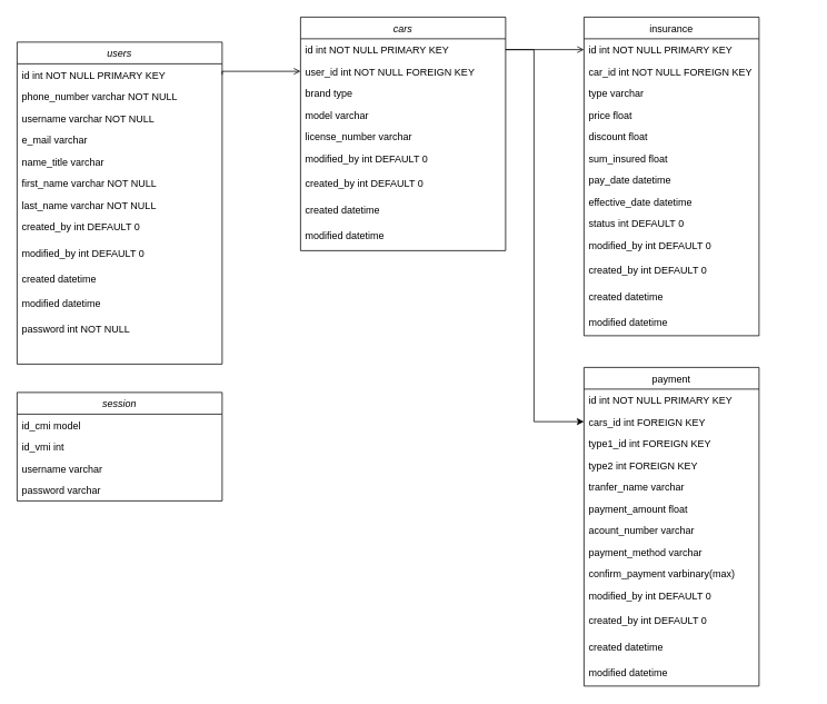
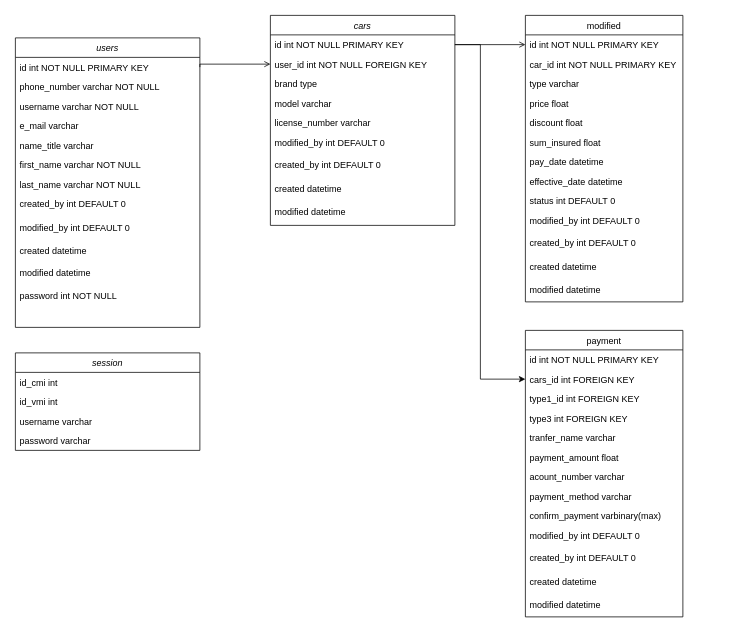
  <mxCell id="0" />
  <mxCell id="1" parent="0" />
  <mxCell id="2" value="users" style="swimlane;fontStyle=2;align=center;verticalAlign=top;childLayout=stackLayout;horizontal=1;startSize=26;horizontalStack=0;resizeParent=1;resizeLast=0;collapsible=1;marginBottom=0;rounded=0;shadow=0;strokeWidth=1;" parent="1" vertex="1"><mxGeometry x="20" y="50" width="246" height="386" as="geometry"><mxRectangle x="230" y="140" width="160" height="26" as="alternateBounds" /></mxGeometry></mxCell>
  <mxCell id="3" value="id int NOT NULL PRIMARY KEY&#10; " style="text;align=left;verticalAlign=top;spacingLeft=4;spacingRight=4;overflow=hidden;rotatable=0;points=[[0,0.5],[1,0.5]];portConstraint=eastwest;" parent="2" vertex="1"><mxGeometry y="26" width="246" height="26" as="geometry" /></mxCell>
  <mxCell id="4" value="phone_number varchar NOT NULL" style="text;align=left;verticalAlign=top;spacingLeft=4;spacingRight=4;overflow=hidden;rotatable=0;points=[[0,0.5],[1,0.5]];portConstraint=eastwest;rounded=0;shadow=0;html=0;" parent="2" vertex="1"><mxGeometry y="52" width="246" height="26" as="geometry" /></mxCell>
  <mxCell id="5" value="username varchar NOT NULL" style="text;align=left;verticalAlign=top;spacingLeft=4;spacingRight=4;overflow=hidden;rotatable=0;points=[[0,0.5],[1,0.5]];portConstraint=eastwest;rounded=0;shadow=0;html=0;" parent="2" vertex="1"><mxGeometry y="78" width="246" height="26" as="geometry" /></mxCell>
  <mxCell id="6" value="e_mail varchar " style="text;align=left;verticalAlign=top;spacingLeft=4;spacingRight=4;overflow=hidden;rotatable=0;points=[[0,0.5],[1,0.5]];portConstraint=eastwest;rounded=0;shadow=0;html=0;" parent="2" vertex="1"><mxGeometry y="104" width="246" height="26" as="geometry" /></mxCell>
  <mxCell id="7" value="name_title varchar " style="text;align=left;verticalAlign=top;spacingLeft=4;spacingRight=4;overflow=hidden;rotatable=0;points=[[0,0.5],[1,0.5]];portConstraint=eastwest;rounded=0;shadow=0;html=0;" parent="2" vertex="1"><mxGeometry y="130" width="246" height="26" as="geometry" /></mxCell>
  <mxCell id="8" value="first_name varchar NOT NULL" style="text;align=left;verticalAlign=top;spacingLeft=4;spacingRight=4;overflow=hidden;rotatable=0;points=[[0,0.5],[1,0.5]];portConstraint=eastwest;rounded=0;shadow=0;html=0;" parent="2" vertex="1"><mxGeometry y="156" width="246" height="26" as="geometry" /></mxCell>
  <mxCell id="9" value="last_name varchar NOT NULL" style="text;align=left;verticalAlign=top;spacingLeft=4;spacingRight=4;overflow=hidden;rotatable=0;points=[[0,0.5],[1,0.5]];portConstraint=eastwest;rounded=0;shadow=0;html=0;" parent="2" vertex="1"><mxGeometry y="182" width="246" height="26" as="geometry" /></mxCell>
  <mxCell id="10" value="created_by int DEFAULT 0" style="text;align=left;verticalAlign=top;spacingLeft=4;spacingRight=4;overflow=hidden;rotatable=0;points=[[0,0.5],[1,0.5]];portConstraint=eastwest;rounded=0;shadow=0;html=0;" parent="2" vertex="1"><mxGeometry y="208" width="246" height="32" as="geometry" /></mxCell>
  <mxCell id="11" value="modified_by int DEFAULT 0" style="text;align=left;verticalAlign=top;spacingLeft=4;spacingRight=4;overflow=hidden;rotatable=0;points=[[0,0.5],[1,0.5]];portConstraint=eastwest;rounded=0;shadow=0;html=0;" parent="2" vertex="1"><mxGeometry y="240" width="246" height="30" as="geometry" /></mxCell>
  <mxCell id="12" value="created datetime " style="text;align=left;verticalAlign=top;spacingLeft=4;spacingRight=4;overflow=hidden;rotatable=0;points=[[0,0.5],[1,0.5]];portConstraint=eastwest;rounded=0;shadow=0;html=0;" parent="2" vertex="1"><mxGeometry y="270" width="246" height="30" as="geometry" /></mxCell>
  <mxCell id="13" value="modified datetime" style="text;align=left;verticalAlign=top;spacingLeft=4;spacingRight=4;overflow=hidden;rotatable=0;points=[[0,0.5],[1,0.5]];portConstraint=eastwest;rounded=0;shadow=0;html=0;" parent="2" vertex="1"><mxGeometry y="300" width="246" height="30" as="geometry" /></mxCell>
  <mxCell id="14" value="password int NOT NULL" style="text;align=left;verticalAlign=top;spacingLeft=4;spacingRight=4;overflow=hidden;rotatable=0;points=[[0,0.5],[1,0.5]];portConstraint=eastwest;rounded=0;shadow=0;html=0;" parent="2" vertex="1"><mxGeometry y="330" width="246" height="26" as="geometry" /></mxCell>
- <mxCell id="15" value="insurance" style="swimlane;fontStyle=0;align=center;verticalAlign=top;childLayout=stackLayout;horizontal=1;startSize=26;horizontalStack=0;resizeParent=1;resizeLast=0;collapsible=1;marginBottom=0;rounded=0;shadow=0;strokeWidth=1;" parent="1" vertex="1"><mxGeometry x="700" y="20" width="210" height="382" as="geometry"><mxRectangle x="550" y="140" width="160" height="26" as="alternateBounds" /></mxGeometry></mxCell>
+ <mxCell id="15" value="modified" style="swimlane;fontStyle=0;align=center;verticalAlign=top;childLayout=stackLayout;horizontal=1;startSize=26;horizontalStack=0;resizeParent=1;resizeLast=0;collapsible=1;marginBottom=0;rounded=0;shadow=0;strokeWidth=1;" parent="1" vertex="1"><mxGeometry x="700" y="20" width="210" height="382" as="geometry"><mxRectangle x="550" y="140" width="160" height="26" as="alternateBounds" /></mxGeometry></mxCell>
  <mxCell id="16" value="id int NOT NULL PRIMARY KEY" style="text;align=left;verticalAlign=top;spacingLeft=4;spacingRight=4;overflow=hidden;rotatable=0;points=[[0,0.5],[1,0.5]];portConstraint=eastwest;" parent="15" vertex="1"><mxGeometry y="26" width="210" height="26" as="geometry" /></mxCell>
- <mxCell id="17" value="car_id int NOT NULL FOREIGN KEY" style="text;align=left;verticalAlign=top;spacingLeft=4;spacingRight=4;overflow=hidden;rotatable=0;points=[[0,0.5],[1,0.5]];portConstraint=eastwest;" parent="15" vertex="1"><mxGeometry y="52" width="210" height="26" as="geometry" /></mxCell>
+ <mxCell id="17" value="car_id int NOT NULL PRIMARY KEY" style="text;align=left;verticalAlign=top;spacingLeft=4;spacingRight=4;overflow=hidden;rotatable=0;points=[[0,0.5],[1,0.5]];portConstraint=eastwest;" parent="15" vertex="1"><mxGeometry y="52" width="210" height="26" as="geometry" /></mxCell>
  <mxCell id="18" value="type varchar " style="text;align=left;verticalAlign=top;spacingLeft=4;spacingRight=4;overflow=hidden;rotatable=0;points=[[0,0.5],[1,0.5]];portConstraint=eastwest;rounded=0;shadow=0;html=0;" parent="15" vertex="1"><mxGeometry y="78" width="210" height="26" as="geometry" /></mxCell>
  <mxCell id="19" value="price float " style="text;align=left;verticalAlign=top;spacingLeft=4;spacingRight=4;overflow=hidden;rotatable=0;points=[[0,0.5],[1,0.5]];portConstraint=eastwest;rounded=0;shadow=0;html=0;" parent="15" vertex="1"><mxGeometry y="104" width="210" height="26" as="geometry" /></mxCell>
  <mxCell id="20" value="discount float " style="text;align=left;verticalAlign=top;spacingLeft=4;spacingRight=4;overflow=hidden;rotatable=0;points=[[0,0.5],[1,0.5]];portConstraint=eastwest;rounded=0;shadow=0;html=0;" parent="15" vertex="1"><mxGeometry y="130" width="210" height="26" as="geometry" /></mxCell>
  <mxCell id="21" value="sum_insured float " style="text;align=left;verticalAlign=top;spacingLeft=4;spacingRight=4;overflow=hidden;rotatable=0;points=[[0,0.5],[1,0.5]];portConstraint=eastwest;rounded=0;shadow=0;html=0;" parent="15" vertex="1"><mxGeometry y="156" width="210" height="26" as="geometry" /></mxCell>
  <mxCell id="22" value="pay_date datetime" style="text;align=left;verticalAlign=top;spacingLeft=4;spacingRight=4;overflow=hidden;rotatable=0;points=[[0,0.5],[1,0.5]];portConstraint=eastwest;rounded=0;shadow=0;html=0;" parent="15" vertex="1"><mxGeometry y="182" width="210" height="26" as="geometry" /></mxCell>
  <mxCell id="23" value="effective_date datetime" style="text;align=left;verticalAlign=top;spacingLeft=4;spacingRight=4;overflow=hidden;rotatable=0;points=[[0,0.5],[1,0.5]];portConstraint=eastwest;rounded=0;shadow=0;html=0;" parent="15" vertex="1"><mxGeometry y="208" width="210" height="26" as="geometry" /></mxCell>
  <mxCell id="24" value="status int DEFAULT 0" style="text;align=left;verticalAlign=top;spacingLeft=4;spacingRight=4;overflow=hidden;rotatable=0;points=[[0,0.5],[1,0.5]];portConstraint=eastwest;rounded=0;shadow=0;html=0;" parent="15" vertex="1"><mxGeometry y="234" width="210" height="26" as="geometry" /></mxCell>
  <mxCell id="25" value="modified_by int DEFAULT 0" style="text;align=left;verticalAlign=top;spacingLeft=4;spacingRight=4;overflow=hidden;rotatable=0;points=[[0,0.5],[1,0.5]];portConstraint=eastwest;rounded=0;shadow=0;html=0;" parent="15" vertex="1"><mxGeometry y="260" width="210" height="30" as="geometry" /></mxCell>
  <mxCell id="26" value="created_by int DEFAULT 0" style="text;align=left;verticalAlign=top;spacingLeft=4;spacingRight=4;overflow=hidden;rotatable=0;points=[[0,0.5],[1,0.5]];portConstraint=eastwest;rounded=0;shadow=0;html=0;" parent="15" vertex="1"><mxGeometry y="290" width="210" height="32" as="geometry" /></mxCell>
  <mxCell id="27" value="created datetime " style="text;align=left;verticalAlign=top;spacingLeft=4;spacingRight=4;overflow=hidden;rotatable=0;points=[[0,0.5],[1,0.5]];portConstraint=eastwest;rounded=0;shadow=0;html=0;" parent="15" vertex="1"><mxGeometry y="322" width="210" height="30" as="geometry" /></mxCell>
  <mxCell id="28" value="modified datetime" style="text;align=left;verticalAlign=top;spacingLeft=4;spacingRight=4;overflow=hidden;rotatable=0;points=[[0,0.5],[1,0.5]];portConstraint=eastwest;rounded=0;shadow=0;html=0;" parent="15" vertex="1"><mxGeometry y="352" width="210" height="30" as="geometry" /></mxCell>
  <mxCell id="29" value="" style="endArrow=open;shadow=0;strokeWidth=1;rounded=0;endFill=1;edgeStyle=elbowEdgeStyle;elbow=vertical;entryX=0;entryY=0.5;entryDx=0;entryDy=0;exitX=1;exitY=0.5;exitDx=0;exitDy=0;" parent="1" source="3" target="32" edge="1"><mxGeometry x="0.5" y="41" relative="1" as="geometry"><mxPoint x="500" y="132" as="sourcePoint" /><mxPoint x="660" y="132" as="targetPoint" /><mxPoint x="-40" y="32" as="offset" /><Array as="points"><mxPoint x="320" y="85" /><mxPoint x="280" y="89" /><mxPoint x="330" y="95" /><mxPoint x="300" y="89" /><mxPoint x="300" y="115" /><mxPoint x="310" y="115" /><mxPoint x="280" y="89" /><mxPoint x="300" y="80" /><mxPoint x="650" y="50" /><mxPoint x="610" y="130" /><mxPoint x="540" y="100" /></Array></mxGeometry></mxCell>
  <mxCell id="30" value="cars" style="swimlane;fontStyle=2;align=center;verticalAlign=top;childLayout=stackLayout;horizontal=1;startSize=26;horizontalStack=0;resizeParent=1;resizeLast=0;collapsible=1;marginBottom=0;rounded=0;shadow=0;strokeWidth=1;" parent="1" vertex="1"><mxGeometry x="360" y="20" width="246" height="280" as="geometry"><mxRectangle x="230" y="140" width="160" height="26" as="alternateBounds" /></mxGeometry></mxCell>
  <mxCell id="31" value="id int NOT NULL PRIMARY KEY" style="text;align=left;verticalAlign=top;spacingLeft=4;spacingRight=4;overflow=hidden;rotatable=0;points=[[0,0.5],[1,0.5]];portConstraint=eastwest;" parent="30" vertex="1"><mxGeometry y="26" width="246" height="26" as="geometry" /></mxCell>
  <mxCell id="32" value="user_id int NOT NULL FOREIGN KEY" style="text;align=left;verticalAlign=top;spacingLeft=4;spacingRight=4;overflow=hidden;rotatable=0;points=[[0,0.5],[1,0.5]];portConstraint=eastwest;fontColor=#000000;" parent="30" vertex="1"><mxGeometry y="52" width="246" height="26" as="geometry" /></mxCell>
  <mxCell id="33" value="brand type" style="text;align=left;verticalAlign=top;spacingLeft=4;spacingRight=4;overflow=hidden;rotatable=0;points=[[0,0.5],[1,0.5]];portConstraint=eastwest;rounded=0;shadow=0;html=0;" parent="30" vertex="1"><mxGeometry y="78" width="246" height="26" as="geometry" /></mxCell>
  <mxCell id="34" value="model varchar " style="text;align=left;verticalAlign=top;spacingLeft=4;spacingRight=4;overflow=hidden;rotatable=0;points=[[0,0.5],[1,0.5]];portConstraint=eastwest;rounded=0;shadow=0;html=0;" parent="30" vertex="1"><mxGeometry y="104" width="246" height="26" as="geometry" /></mxCell>
  <mxCell id="35" value="license_number varchar" style="text;align=left;verticalAlign=top;spacingLeft=4;spacingRight=4;overflow=hidden;rotatable=0;points=[[0,0.5],[1,0.5]];portConstraint=eastwest;rounded=0;shadow=0;html=0;" parent="30" vertex="1"><mxGeometry y="130" width="246" height="26" as="geometry" /></mxCell>
  <mxCell id="36" value="modified_by int DEFAULT 0" style="text;align=left;verticalAlign=top;spacingLeft=4;spacingRight=4;overflow=hidden;rotatable=0;points=[[0,0.5],[1,0.5]];portConstraint=eastwest;rounded=0;shadow=0;html=0;" parent="30" vertex="1"><mxGeometry y="156" width="246" height="30" as="geometry" /></mxCell>
  <mxCell id="37" value="created_by int DEFAULT 0" style="text;align=left;verticalAlign=top;spacingLeft=4;spacingRight=4;overflow=hidden;rotatable=0;points=[[0,0.5],[1,0.5]];portConstraint=eastwest;rounded=0;shadow=0;html=0;" parent="30" vertex="1"><mxGeometry y="186" width="246" height="32" as="geometry" /></mxCell>
  <mxCell id="38" value="created datetime " style="text;align=left;verticalAlign=top;spacingLeft=4;spacingRight=4;overflow=hidden;rotatable=0;points=[[0,0.5],[1,0.5]];portConstraint=eastwest;rounded=0;shadow=0;html=0;" parent="30" vertex="1"><mxGeometry y="218" width="246" height="30" as="geometry" /></mxCell>
  <mxCell id="39" value="modified datetime" style="text;align=left;verticalAlign=top;spacingLeft=4;spacingRight=4;overflow=hidden;rotatable=0;points=[[0,0.5],[1,0.5]];portConstraint=eastwest;rounded=0;shadow=0;html=0;" parent="30" vertex="1"><mxGeometry y="248" width="246" height="30" as="geometry" /></mxCell>
  <mxCell id="40" value="" style="endArrow=open;shadow=0;strokeWidth=1;rounded=0;endFill=1;edgeStyle=elbowEdgeStyle;elbow=vertical;exitX=1;exitY=0.5;exitDx=0;exitDy=0;entryX=0;entryY=0.5;entryDx=0;entryDy=0;" parent="1" source="31" edge="1" target="16"><mxGeometry x="0.5" y="41" relative="1" as="geometry"><mxPoint x="586" y="90" as="sourcePoint" /><mxPoint x="760" y="50" as="targetPoint" /><mxPoint x="-40" y="32" as="offset" /><Array as="points"><mxPoint x="700" y="59" /><mxPoint x="670" y="270" /><mxPoint x="660" y="59" /><mxPoint x="620" y="89" /><mxPoint x="630" y="115" /><mxPoint x="600" y="90" /><mxPoint x="620" y="81" /><mxPoint x="970" y="51" /><mxPoint x="930" y="131" /><mxPoint x="860" y="101" /></Array></mxGeometry></mxCell>
  <mxCell id="41" value="session" style="swimlane;fontStyle=2;align=center;verticalAlign=top;childLayout=stackLayout;horizontal=1;startSize=26;horizontalStack=0;resizeParent=1;resizeLast=0;collapsible=1;marginBottom=0;rounded=0;shadow=0;strokeWidth=1;" parent="1" vertex="1"><mxGeometry x="20" y="470" width="246" height="130" as="geometry"><mxRectangle x="230" y="140" width="160" height="26" as="alternateBounds" /></mxGeometry></mxCell>
- <mxCell id="42" value="id_cmi model &#10; " style="text;align=left;verticalAlign=top;spacingLeft=4;spacingRight=4;overflow=hidden;rotatable=0;points=[[0,0.5],[1,0.5]];portConstraint=eastwest;" parent="41" vertex="1"><mxGeometry y="26" width="246" height="26" as="geometry" /></mxCell>
+ <mxCell id="42" value="id_cmi int &#10; " style="text;align=left;verticalAlign=top;spacingLeft=4;spacingRight=4;overflow=hidden;rotatable=0;points=[[0,0.5],[1,0.5]];portConstraint=eastwest;" parent="41" vertex="1"><mxGeometry y="26" width="246" height="26" as="geometry" /></mxCell>
  <mxCell id="43" value="id_vmi int &#10; " style="text;align=left;verticalAlign=top;spacingLeft=4;spacingRight=4;overflow=hidden;rotatable=0;points=[[0,0.5],[1,0.5]];portConstraint=eastwest;" parent="41" vertex="1"><mxGeometry y="52" width="246" height="26" as="geometry" /></mxCell>
  <mxCell id="44" value="username varchar" style="text;align=left;verticalAlign=top;spacingLeft=4;spacingRight=4;overflow=hidden;rotatable=0;points=[[0,0.5],[1,0.5]];portConstraint=eastwest;" parent="41" vertex="1"><mxGeometry y="78" width="246" height="26" as="geometry" /></mxCell>
  <mxCell id="45" value="password varchar" style="text;align=left;verticalAlign=top;spacingLeft=4;spacingRight=4;overflow=hidden;rotatable=0;points=[[0,0.5],[1,0.5]];portConstraint=eastwest;" parent="41" vertex="1"><mxGeometry y="104" width="246" height="26" as="geometry" /></mxCell>
  <mxCell id="46" value="payment" style="swimlane;fontStyle=0;align=center;verticalAlign=top;childLayout=stackLayout;horizontal=1;startSize=26;horizontalStack=0;resizeParent=1;resizeLast=0;collapsible=1;marginBottom=0;rounded=0;shadow=0;strokeWidth=1;" parent="1" vertex="1"><mxGeometry x="700" y="440" width="210" height="382" as="geometry"><mxRectangle x="550" y="140" width="160" height="26" as="alternateBounds" /></mxGeometry></mxCell>
  <mxCell id="47" value="id int NOT NULL PRIMARY KEY" style="text;align=left;verticalAlign=top;spacingLeft=4;spacingRight=4;overflow=hidden;rotatable=0;points=[[0,0.5],[1,0.5]];portConstraint=eastwest;" parent="46" vertex="1"><mxGeometry y="26" width="210" height="26" as="geometry" /></mxCell>
  <mxCell id="48" value="cars_id int FOREIGN KEY" style="text;align=left;verticalAlign=top;spacingLeft=4;spacingRight=4;overflow=hidden;rotatable=0;points=[[0,0.5],[1,0.5]];portConstraint=eastwest;" parent="46" vertex="1"><mxGeometry y="52" width="210" height="26" as="geometry" /></mxCell>
  <mxCell id="49" value="type1_id int FOREIGN KEY" style="text;align=left;verticalAlign=top;spacingLeft=4;spacingRight=4;overflow=hidden;rotatable=0;points=[[0,0.5],[1,0.5]];portConstraint=eastwest;" parent="46" vertex="1"><mxGeometry y="78" width="210" height="26" as="geometry" /></mxCell>
- <mxCell id="50" value="type2 int FOREIGN KEY" style="text;align=left;verticalAlign=top;spacingLeft=4;spacingRight=4;overflow=hidden;rotatable=0;points=[[0,0.5],[1,0.5]];portConstraint=eastwest;" parent="46" vertex="1"><mxGeometry y="104" width="210" height="26" as="geometry" /></mxCell>
+ <mxCell id="50" value="type3 int FOREIGN KEY" style="text;align=left;verticalAlign=top;spacingLeft=4;spacingRight=4;overflow=hidden;rotatable=0;points=[[0,0.5],[1,0.5]];portConstraint=eastwest;" parent="46" vertex="1"><mxGeometry y="104" width="210" height="26" as="geometry" /></mxCell>
  <mxCell id="51" value="tranfer_name varchar" style="text;align=left;verticalAlign=top;spacingLeft=4;spacingRight=4;overflow=hidden;rotatable=0;points=[[0,0.5],[1,0.5]];portConstraint=eastwest;rounded=0;shadow=0;html=0;" parent="46" vertex="1"><mxGeometry y="130" width="210" height="26" as="geometry" /></mxCell>
  <mxCell id="52" value="payment_amount float" style="text;align=left;verticalAlign=top;spacingLeft=4;spacingRight=4;overflow=hidden;rotatable=0;points=[[0,0.5],[1,0.5]];portConstraint=eastwest;rounded=0;shadow=0;html=0;" parent="46" vertex="1"><mxGeometry y="156" width="210" height="26" as="geometry" /></mxCell>
  <mxCell id="53" value="acount_number varchar" style="text;align=left;verticalAlign=top;spacingLeft=4;spacingRight=4;overflow=hidden;rotatable=0;points=[[0,0.5],[1,0.5]];portConstraint=eastwest;rounded=0;shadow=0;html=0;" parent="46" vertex="1"><mxGeometry y="182" width="210" height="26" as="geometry" /></mxCell>
  <mxCell id="54" value="payment_method varchar" style="text;align=left;verticalAlign=top;spacingLeft=4;spacingRight=4;overflow=hidden;rotatable=0;points=[[0,0.5],[1,0.5]];portConstraint=eastwest;rounded=0;shadow=0;html=0;" parent="46" vertex="1"><mxGeometry y="208" width="210" height="26" as="geometry" /></mxCell>
  <mxCell id="55" value="confirm_payment varbinary(max)" style="text;align=left;verticalAlign=top;spacingLeft=4;spacingRight=4;overflow=hidden;rotatable=0;points=[[0,0.5],[1,0.5]];portConstraint=eastwest;rounded=0;shadow=0;html=0;" parent="46" vertex="1"><mxGeometry y="234" width="210" height="26" as="geometry" /></mxCell>
  <mxCell id="56" value="modified_by int DEFAULT 0" style="text;align=left;verticalAlign=top;spacingLeft=4;spacingRight=4;overflow=hidden;rotatable=0;points=[[0,0.5],[1,0.5]];portConstraint=eastwest;rounded=0;shadow=0;html=0;" parent="46" vertex="1"><mxGeometry y="260" width="210" height="30" as="geometry" /></mxCell>
  <mxCell id="57" value="created_by int DEFAULT 0" style="text;align=left;verticalAlign=top;spacingLeft=4;spacingRight=4;overflow=hidden;rotatable=0;points=[[0,0.5],[1,0.5]];portConstraint=eastwest;rounded=0;shadow=0;html=0;" parent="46" vertex="1"><mxGeometry y="290" width="210" height="32" as="geometry" /></mxCell>
  <mxCell id="58" value="created datetime " style="text;align=left;verticalAlign=top;spacingLeft=4;spacingRight=4;overflow=hidden;rotatable=0;points=[[0,0.5],[1,0.5]];portConstraint=eastwest;rounded=0;shadow=0;html=0;" parent="46" vertex="1"><mxGeometry y="322" width="210" height="30" as="geometry" /></mxCell>
  <mxCell id="59" value="modified datetime" style="text;align=left;verticalAlign=top;spacingLeft=4;spacingRight=4;overflow=hidden;rotatable=0;points=[[0,0.5],[1,0.5]];portConstraint=eastwest;rounded=0;shadow=0;html=0;" parent="46" vertex="1"><mxGeometry y="352" width="210" height="30" as="geometry" /></mxCell>
  <mxCell id="60" style="edgeStyle=orthogonalEdgeStyle;rounded=0;orthogonalLoop=1;jettySize=auto;html=1;exitX=1;exitY=0.5;exitDx=0;exitDy=0;entryX=0;entryY=0.5;entryDx=0;entryDy=0;" parent="1" source="31" target="48" edge="1"><mxGeometry relative="1" as="geometry"><Array as="points"><mxPoint x="640" y="59" /><mxPoint x="640" y="505" /></Array></mxGeometry></mxCell>
